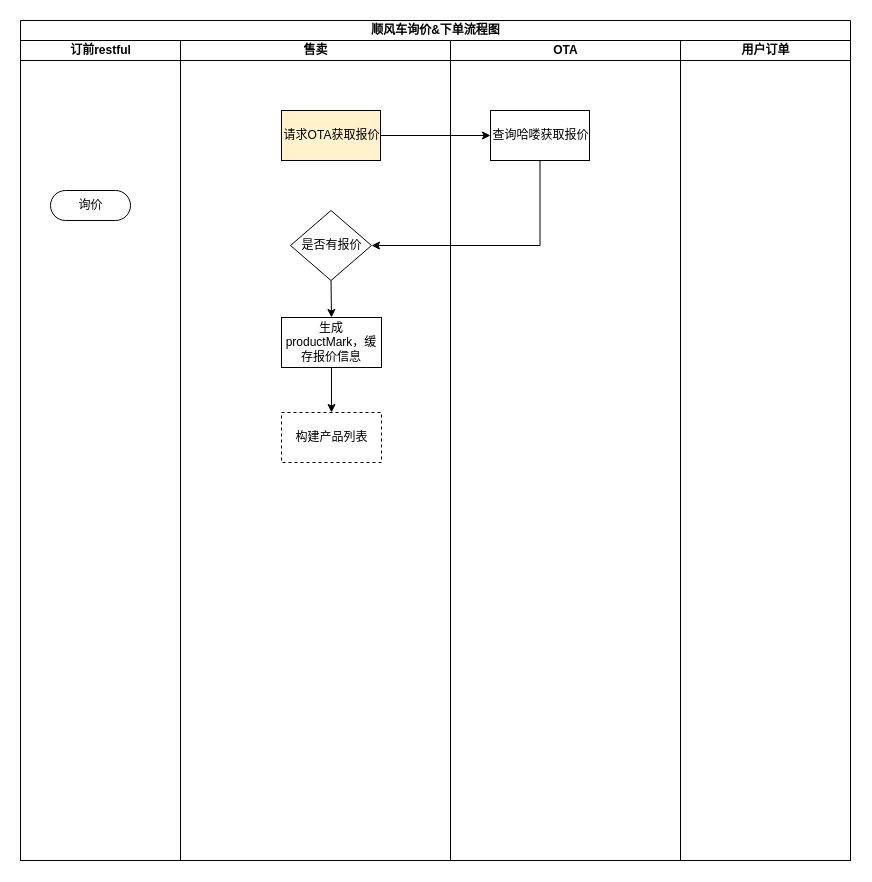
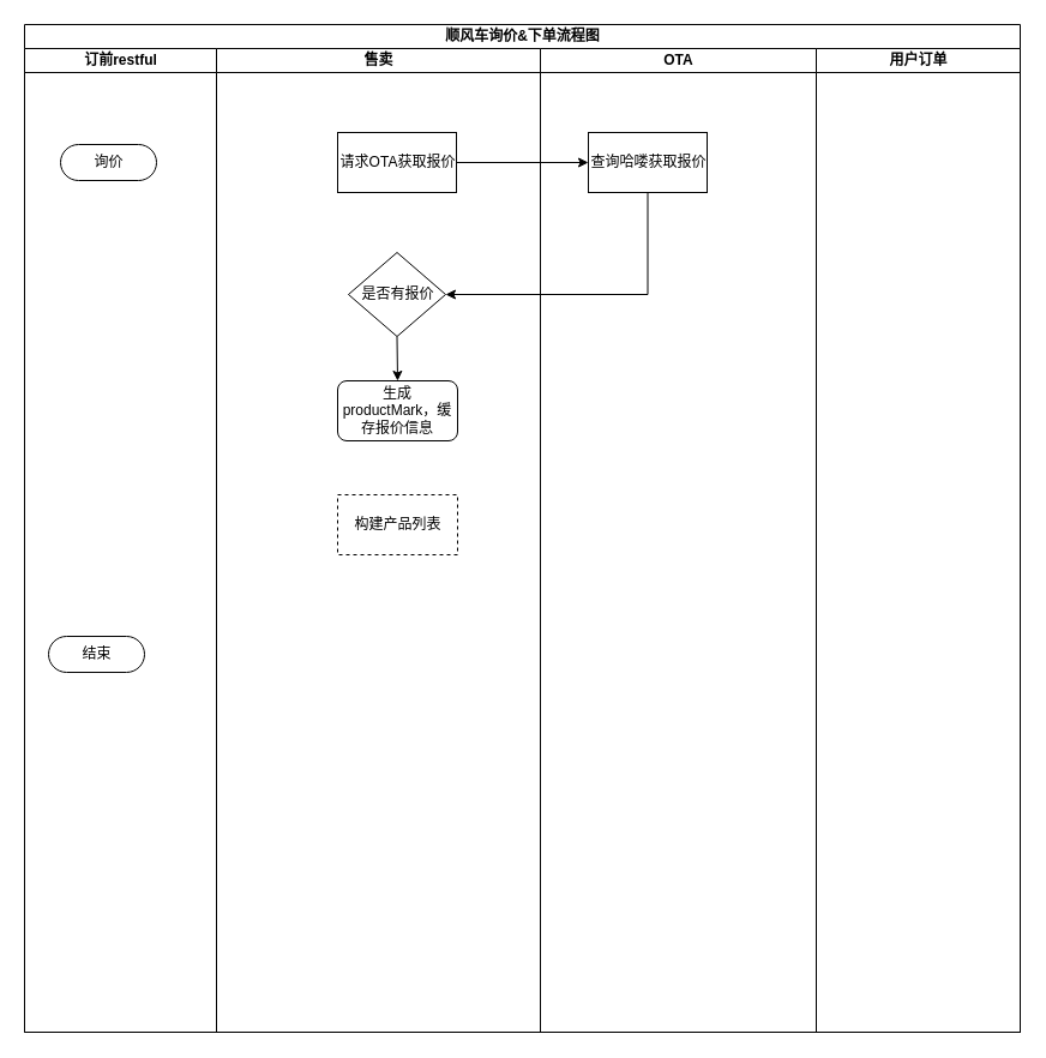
  <mxCell id="0" />
  <mxCell id="1" parent="0" />
  <mxCell id="2" value="顺风车询价&amp;amp;下单流程图" style="swimlane;childLayout=stackLayout;resizeParent=1;resizeParentMax=0;startSize=20;html=1;shadow=0;" vertex="1" parent="1"><mxGeometry x="20" y="20" width="830" height="840" as="geometry" /></mxCell>
  <mxCell id="3" value="订前restful" style="swimlane;startSize=20;html=1;shadow=0;" vertex="1" parent="2"><mxGeometry y="20" width="160" height="820" as="geometry" /></mxCell>
- <mxCell id="4" value="询价" style="html=1;dashed=0;whitespace=wrap;shape=mxgraph.dfd.start;shadow=0;" vertex="1" parent="3"><mxGeometry x="30" y="150" width="80" height="30" as="geometry" /></mxCell>
+ <mxCell id="4" value="询价" style="html=1;dashed=0;whitespace=wrap;shape=mxgraph.dfd.start;shadow=0;" vertex="1" parent="3"><mxGeometry x="30" y="80" width="80" height="30" as="geometry" /></mxCell>
+ <mxCell id="5" value="结束" style="html=1;dashed=0;whitespace=wrap;shape=mxgraph.dfd.start;shadow=0;" vertex="1" parent="3"><mxGeometry x="20" y="490" width="80" height="30" as="geometry" /></mxCell>
  <mxCell id="6" value="售卖" style="swimlane;startSize=20;html=1;shadow=0;" vertex="1" parent="2"><mxGeometry x="160" y="20" width="270" height="820" as="geometry" /></mxCell>
- <mxCell id="7" value="请求OTA获取报价" style="html=1;dashed=0;whitespace=wrap;shadow=0;fillColor=#fff2cc;" vertex="1" parent="6"><mxGeometry x="101" y="70" width="99" height="50" as="geometry" /></mxCell>
+ <mxCell id="7" value="请求OTA获取报价" style="html=1;dashed=0;whitespace=wrap;shadow=0;" vertex="1" parent="6"><mxGeometry x="101" y="70" width="99" height="50" as="geometry" /></mxCell>
  <mxCell id="8" style="edgeStyle=orthogonalEdgeStyle;rounded=0;orthogonalLoop=1;jettySize=auto;html=1;exitX=0.5;exitY=1;exitDx=0;exitDy=0;entryX=0.5;entryY=0;entryDx=0;entryDy=0;" edge="1" parent="6" source="9" target="11"><mxGeometry relative="1" as="geometry" /></mxCell>
  <mxCell id="9" value="是否有报价" style="shape=rhombus;html=1;dashed=0;whitespace=wrap;perimeter=rhombusPerimeter;shadow=0;" vertex="1" parent="6"><mxGeometry x="110" y="170" width="81" height="70" as="geometry" /></mxCell>
- <mxCell id="10" style="edgeStyle=orthogonalEdgeStyle;rounded=0;orthogonalLoop=1;jettySize=auto;html=1;exitX=0.5;exitY=1;exitDx=0;exitDy=0;entryX=0.5;entryY=0;entryDx=0;entryDy=0;" edge="1" parent="6" source="11" target="12"><mxGeometry relative="1" as="geometry" /></mxCell>
- <mxCell id="11" value="生成productMark，缓存报价信息" style="html=1;dashed=0;whitespace=wrap;shadow=0;whiteSpace=wrap;" vertex="1" parent="6"><mxGeometry x="101" y="277" width="100" height="50" as="geometry" /></mxCell>
+ <mxCell id="11" value="生成productMark，缓存报价信息" style="html=1;dashed=0;whitespace=wrap;shadow=0;whiteSpace=wrap;rounded=1;" vertex="1" parent="6"><mxGeometry x="101" y="277" width="100" height="50" as="geometry" /></mxCell>
  <mxCell id="12" value="构建产品列表" style="html=1;dashed=1;whitespace=wrap;shadow=0;" vertex="1" parent="6"><mxGeometry x="101" y="372" width="100" height="50" as="geometry" /></mxCell>
  <mxCell id="13" value="OTA" style="swimlane;startSize=20;html=1;shadow=0;" vertex="1" parent="2"><mxGeometry x="430" y="20" width="230" height="820" as="geometry"><mxRectangle x="240" y="20" width="40" height="460" as="alternateBounds" /></mxGeometry></mxCell>
  <mxCell id="14" value="查询哈喽获取报价" style="html=1;dashed=0;whitespace=wrap;shadow=0;" vertex="1" parent="13"><mxGeometry x="40" y="70" width="99" height="50" as="geometry" /></mxCell>
  <mxCell id="15" value="用户订单" style="swimlane;startSize=20;html=1;shadow=0;" vertex="1" parent="2"><mxGeometry x="660" y="20" width="170" height="820" as="geometry"><mxRectangle x="360" y="20" width="40" height="530" as="alternateBounds" /></mxGeometry></mxCell>
  <mxCell id="16" value="OTA" style="swimlane;startSize=20;html=1;shadow=0;" vertex="1" parent="15"><mxGeometry x="-230" width="230" height="820" as="geometry"><mxRectangle x="240" y="20" width="40" height="460" as="alternateBounds" /></mxGeometry></mxCell>
  <mxCell id="17" value="查询哈喽获取报价" style="html=1;dashed=0;whitespace=wrap;shadow=0;" vertex="1" parent="16"><mxGeometry x="40" y="70" width="99" height="50" as="geometry" /></mxCell>
  <mxCell id="18" value="用户订单" style="swimlane;startSize=20;html=1;shadow=0;" vertex="1" parent="15"><mxGeometry width="170" height="820" as="geometry"><mxRectangle x="360" y="20" width="40" height="530" as="alternateBounds" /></mxGeometry></mxCell>
  <mxCell id="19" style="edgeStyle=orthogonalEdgeStyle;rounded=0;orthogonalLoop=1;jettySize=auto;html=1;exitX=1;exitY=0.5;exitDx=0;exitDy=0;entryX=0;entryY=0.5;entryDx=0;entryDy=0;" edge="1" parent="2" source="7" target="14"><mxGeometry relative="1" as="geometry" /></mxCell>
  <mxCell id="20" style="edgeStyle=orthogonalEdgeStyle;rounded=0;orthogonalLoop=1;jettySize=auto;html=1;exitX=0.5;exitY=1;exitDx=0;exitDy=0;entryX=1;entryY=0.5;entryDx=0;entryDy=0;" edge="1" parent="2" source="14" target="9"><mxGeometry relative="1" as="geometry" /></mxCell>
